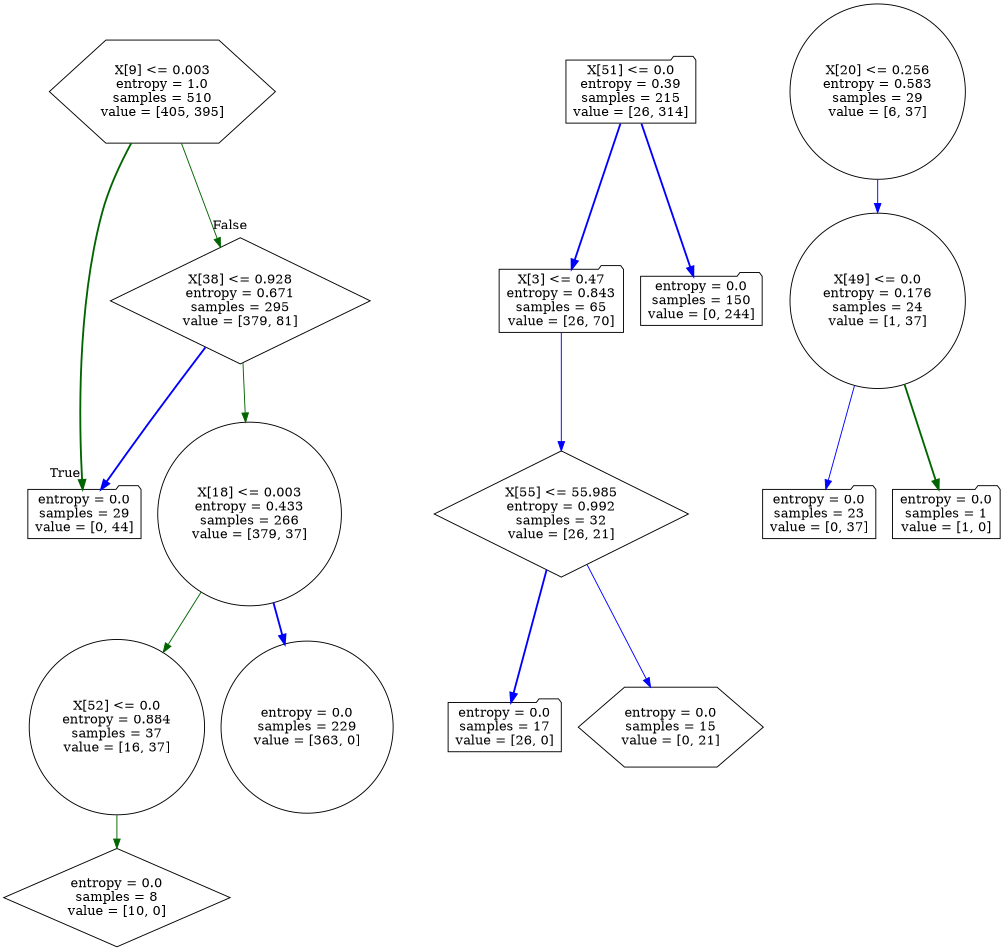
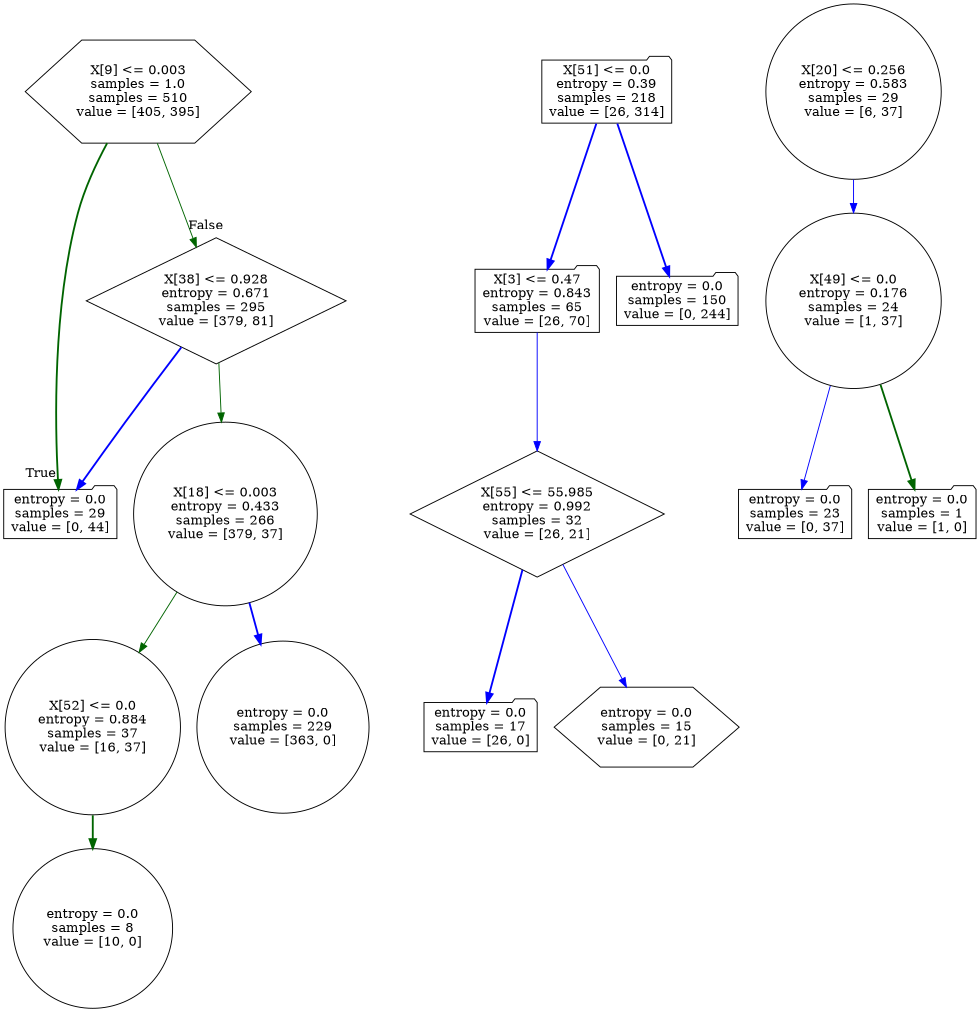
  digraph {
    node [shape=folder]
    edge [color=blue style=bold]
-   n1 [label="X[9] <= 0.003\nentropy = 1.0\nsamples = 510\nvalue = [405, 395]" shape=hexagon]
+   n1 [label="X[9] <= 0.003\nsamples = 1.0\nsamples = 510\nvalue = [405, 395]" shape=hexagon]
    n2 [label="X[38] <= 0.928\nentropy = 0.671\nsamples = 295\nvalue = [379, 81]" shape=diamond]
    n3 [label="entropy = 0.0\nsamples = 29\nvalue = [0, 44]"]
-   n4 [label="X[51] <= 0.0\nentropy = 0.39\nsamples = 215\nvalue = [26, 314]"]
+   n4 [label="X[51] <= 0.0\nentropy = 0.39\nsamples = 218\nvalue = [26, 314]"]
    n5 [label="X[3] <= 0.47\nentropy = 0.843\nsamples = 65\nvalue = [26, 70]"]
    n6 [label="entropy = 0.0\nsamples = 150\nvalue = [0, 244]"]
    n7 [label="X[18] <= 0.003\nentropy = 0.433\nsamples = 266\nvalue = [379, 37]" shape=circle]
    n8 [label="X[55] <= 55.985\nentropy = 0.992\nsamples = 32\nvalue = [26, 21]" shape=diamond]
    n9 [label="entropy = 0.0\nsamples = 17\nvalue = [26, 0]"]
    n10 [label="entropy = 0.0\nsamples = 15\nvalue = [0, 21]" shape=hexagon]
    n11 [label="X[52] <= 0.0\nentropy = 0.884\nsamples = 37\nvalue = [16, 37]" shape=circle]
    n12 [label="entropy = 0.0\nsamples = 229\nvalue = [363, 0]" shape=circle]
-   n13 [label="entropy = 0.0\nsamples = 8\nvalue = [10, 0]" shape=diamond]
+   n13 [label="entropy = 0.0\nsamples = 8\nvalue = [10, 0]" shape=circle]
    n14 [label="X[20] <= 0.256\nentropy = 0.583\nsamples = 29\nvalue = [6, 37]" shape=circle]
    n15 [label="X[49] <= 0.0\nentropy = 0.176\nsamples = 24\nvalue = [1, 37]" shape=circle]
    n16 [label="entropy = 0.0\nsamples = 23\nvalue = [0, 37]"]
    n17 [label="entropy = 0.0\nsamples = 1\nvalue = [1, 0]"]
    n1 -> n2 [color=darkgreen headlabel=False labelangle=-45 labeldistance=2.5 style=solid]
    n1 -> n3 [color=darkgreen headlabel=True labelangle=45 labeldistance=2.5]
    n2 -> n3
    n2 -> n7 [color=darkgreen style=solid]
    n4 -> n5
    n4 -> n6
    n5 -> n8 [style=solid]
    n7 -> n11 [color=darkgreen style=solid]
    n7 -> n12
    n8 -> n9
    n8 -> n10 [style=solid]
-   n11 -> n13 [color=darkgreen style=solid]
+   n11 -> n13 [color=darkgreen]
    n14 -> n15 [style=solid]
    n15 -> n16 [style=solid]
    n15 -> n17 [color=darkgreen]
  }
